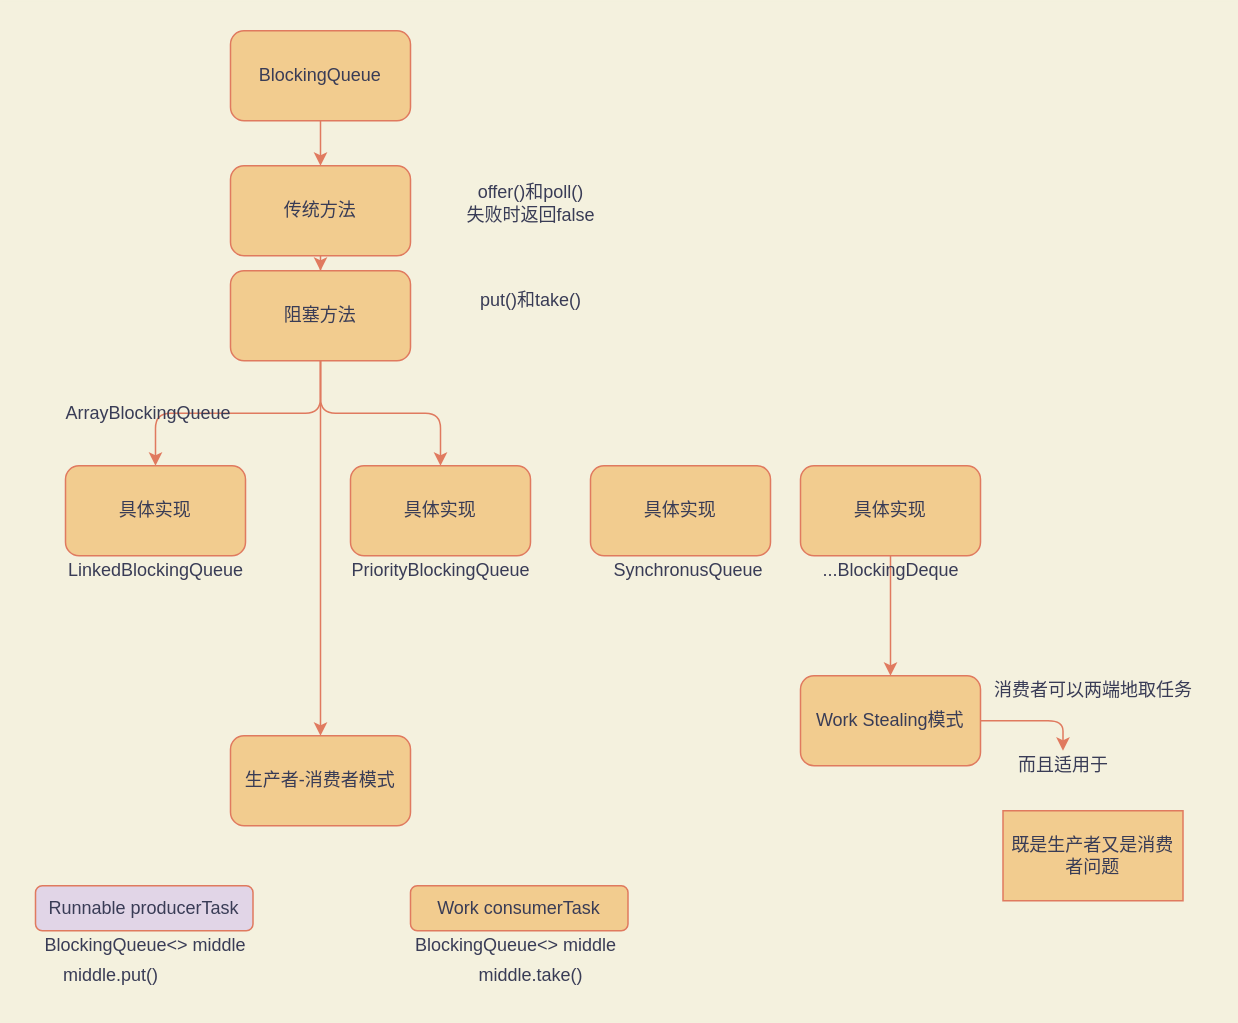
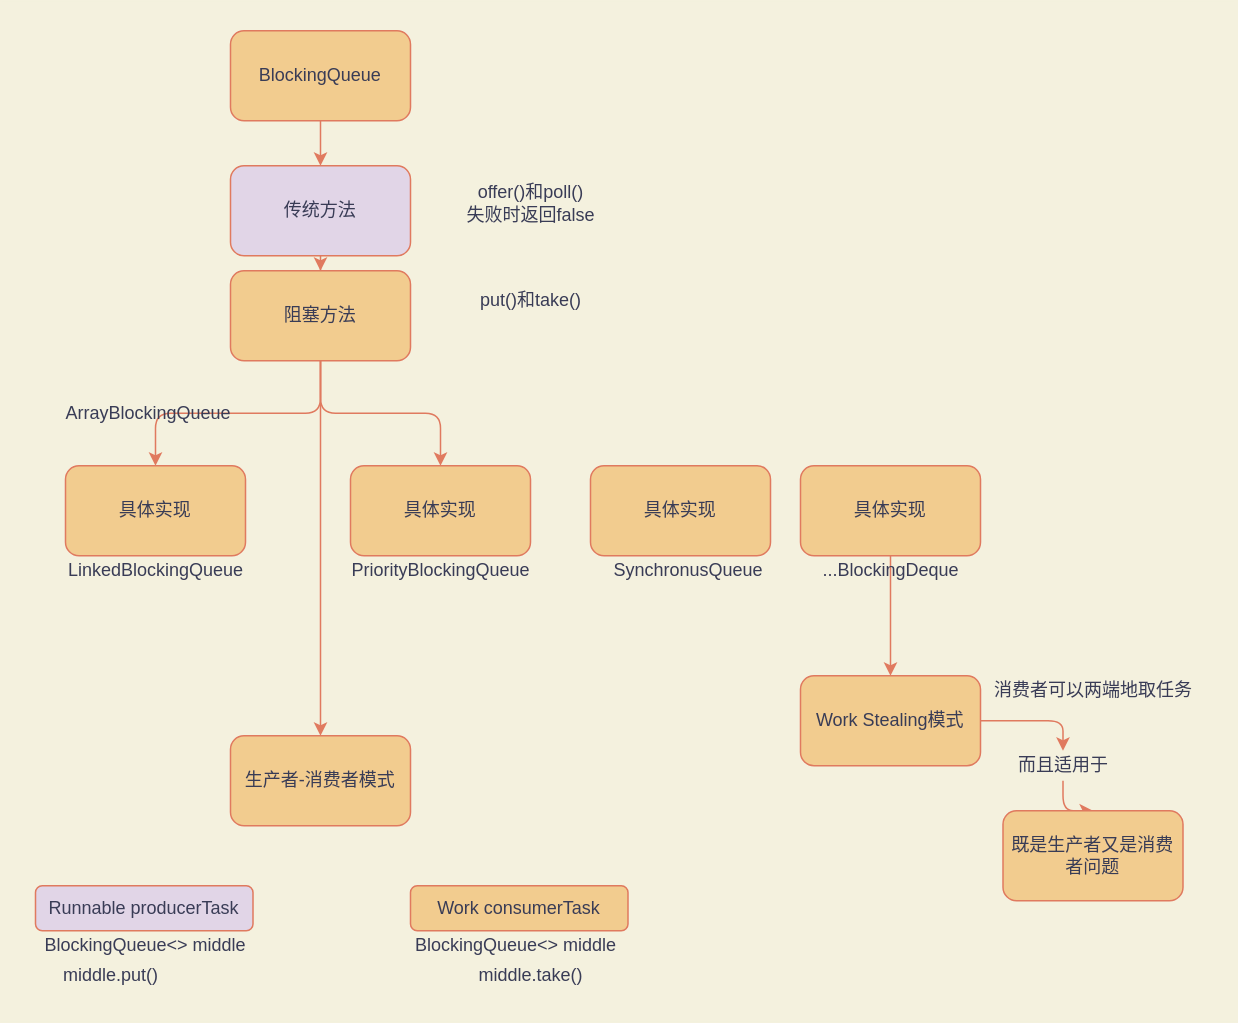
  <mxCell id="0" />
  <mxCell id="1" parent="0" />
  <mxCell id="2" value="" style="edgeStyle=orthogonalEdgeStyle;curved=0;rounded=1;sketch=0;orthogonalLoop=1;jettySize=auto;html=1;strokeColor=#E07A5F;fillColor=#F2CC8F;fontColor=#393C56;" edge="1" parent="1" source="3" target="5"><mxGeometry relative="1" as="geometry" /></mxCell>
  <mxCell id="3" value="BlockingQueue" style="rounded=1;whiteSpace=wrap;html=1;fillColor=#F2CC8F;strokeColor=#E07A5F;fontColor=#393C56;" parent="1" vertex="1"><mxGeometry x="153" y="20" width="120" height="60" as="geometry" /></mxCell>
  <mxCell id="4" value="" style="edgeStyle=orthogonalEdgeStyle;curved=0;rounded=1;sketch=0;orthogonalLoop=1;jettySize=auto;html=1;strokeColor=#E07A5F;fillColor=#F2CC8F;fontColor=#393C56;" edge="1" parent="1" source="5" target="9"><mxGeometry relative="1" as="geometry" /></mxCell>
- <mxCell id="5" value="传统方法" style="rounded=1;whiteSpace=wrap;html=1;fillColor=#F2CC8F;strokeColor=#E07A5F;fontColor=#393C56;" vertex="1" parent="1"><mxGeometry x="153" y="110" width="120" height="60" as="geometry" /></mxCell>
+ <mxCell id="5" value="传统方法" style="rounded=1;whiteSpace=wrap;html=1;fillColor=#e1d5e7;strokeColor=#E07A5F;fontColor=#393C56;" vertex="1" parent="1"><mxGeometry x="153" y="110" width="120" height="60" as="geometry" /></mxCell>
  <mxCell id="6" value="" style="edgeStyle=orthogonalEdgeStyle;curved=0;rounded=1;sketch=0;orthogonalLoop=1;jettySize=auto;html=1;strokeColor=#E07A5F;fillColor=#F2CC8F;fontColor=#393C56;" edge="1" parent="1" source="9" target="12"><mxGeometry relative="1" as="geometry" /></mxCell>
  <mxCell id="7" style="edgeStyle=orthogonalEdgeStyle;curved=0;rounded=1;sketch=0;orthogonalLoop=1;jettySize=auto;html=1;strokeColor=#E07A5F;fillColor=#F2CC8F;fontColor=#393C56;" edge="1" parent="1" source="9" target="13"><mxGeometry relative="1" as="geometry" /></mxCell>
  <mxCell id="8" style="edgeStyle=orthogonalEdgeStyle;curved=0;rounded=1;sketch=0;orthogonalLoop=1;jettySize=auto;html=1;strokeColor=#E07A5F;fillColor=#F2CC8F;fontColor=#393C56;entryX=0.5;entryY=0;entryDx=0;entryDy=0;" edge="1" parent="1" source="9" target="25"><mxGeometry relative="1" as="geometry"><mxPoint x="213" y="490" as="targetPoint" /></mxGeometry></mxCell>
  <mxCell id="9" value="阻塞方法" style="rounded=1;whiteSpace=wrap;html=1;fillColor=#F2CC8F;strokeColor=#E07A5F;fontColor=#393C56;" vertex="1" parent="1"><mxGeometry x="153" y="180" width="120" height="60" as="geometry" /></mxCell>
  <mxCell id="10" value="offer()和poll()&lt;br&gt;失败时返回false" style="text;html=1;align=center;verticalAlign=middle;resizable=0;points=[];autosize=1;fontColor=#393C56;" vertex="1" parent="1"><mxGeometry x="303" y="120" width="100" height="30" as="geometry" /></mxCell>
  <mxCell id="11" value="put()和take()" style="text;html=1;align=center;verticalAlign=middle;resizable=0;points=[];autosize=1;fontColor=#393C56;" vertex="1" parent="1"><mxGeometry x="313" y="190" width="80" height="20" as="geometry" /></mxCell>
  <mxCell id="12" value="具体实现" style="rounded=1;whiteSpace=wrap;html=1;fillColor=#F2CC8F;strokeColor=#E07A5F;fontColor=#393C56;" vertex="1" parent="1"><mxGeometry x="43" y="310" width="120" height="60" as="geometry" /></mxCell>
  <mxCell id="13" value="具体实现" style="rounded=1;whiteSpace=wrap;html=1;fillColor=#F2CC8F;strokeColor=#E07A5F;fontColor=#393C56;" vertex="1" parent="1"><mxGeometry x="233" y="310" width="120" height="60" as="geometry" /></mxCell>
  <mxCell id="14" value="LinkedBlockingQueue" style="text;html=1;align=center;verticalAlign=middle;resizable=0;points=[];autosize=1;fontColor=#393C56;" vertex="1" parent="1"><mxGeometry x="38" y="370" width="130" height="20" as="geometry" /></mxCell>
  <mxCell id="15" value="ArrayBlockingQueue" style="text;html=1;align=center;verticalAlign=middle;resizable=0;points=[];autosize=1;fontColor=#393C56;" vertex="1" parent="1"><mxGeometry x="33" y="265" width="130" height="20" as="geometry" /></mxCell>
  <mxCell id="16" value="PriorityBlockingQueue" style="text;html=1;align=center;verticalAlign=middle;resizable=0;points=[];autosize=1;fontColor=#393C56;" vertex="1" parent="1"><mxGeometry x="228" y="370" width="130" height="20" as="geometry" /></mxCell>
  <mxCell id="17" value="具体实现" style="rounded=1;whiteSpace=wrap;html=1;fillColor=#F2CC8F;strokeColor=#E07A5F;fontColor=#393C56;" vertex="1" parent="1"><mxGeometry x="393" y="310" width="120" height="60" as="geometry" /></mxCell>
  <mxCell id="18" value="SynchronusQueue" style="text;html=1;align=center;verticalAlign=middle;resizable=0;points=[];autosize=1;fontColor=#393C56;" vertex="1" parent="1"><mxGeometry x="403" y="370" width="110" height="20" as="geometry" /></mxCell>
  <mxCell id="19" value="" style="edgeStyle=orthogonalEdgeStyle;curved=0;rounded=1;sketch=0;orthogonalLoop=1;jettySize=auto;html=1;strokeColor=#E07A5F;fillColor=#F2CC8F;fontColor=#393C56;" edge="1" parent="1" source="20" target="23"><mxGeometry relative="1" as="geometry" /></mxCell>
  <mxCell id="20" value="具体实现" style="rounded=1;whiteSpace=wrap;html=1;fillColor=#F2CC8F;strokeColor=#E07A5F;fontColor=#393C56;" vertex="1" parent="1"><mxGeometry x="533" y="310" width="120" height="60" as="geometry" /></mxCell>
  <mxCell id="21" value="...BlockingDeque" style="text;html=1;align=center;verticalAlign=middle;resizable=0;points=[];autosize=1;fontColor=#393C56;" vertex="1" parent="1"><mxGeometry x="538" y="370" width="110" height="20" as="geometry" /></mxCell>
+ <mxCell id="22" style="edgeStyle=orthogonalEdgeStyle;curved=0;rounded=1;sketch=0;orthogonalLoop=1;jettySize=auto;html=1;strokeColor=#E07A5F;fillColor=#F2CC8F;fontColor=#393C56;entryX=0.5;entryY=0;entryDx=0;entryDy=0;" edge="1" parent="1" source="33" target="32"><mxGeometry relative="1" as="geometry"><mxPoint x="713" y="530" as="targetPoint" /></mxGeometry></mxCell>
  <mxCell id="23" value="Work Stealing模式" style="rounded=1;whiteSpace=wrap;html=1;fillColor=#F2CC8F;strokeColor=#E07A5F;fontColor=#393C56;" vertex="1" parent="1"><mxGeometry x="533" y="450" width="120" height="60" as="geometry" /></mxCell>
  <mxCell id="24" value="消费者可以两端地取任务" style="text;html=1;align=center;verticalAlign=middle;resizable=0;points=[];autosize=1;fontColor=#393C56;" vertex="1" parent="1"><mxGeometry x="653" y="450" width="150" height="20" as="geometry" /></mxCell>
  <mxCell id="25" value="生产者-消费者模式" style="rounded=1;whiteSpace=wrap;html=1;sketch=0;strokeColor=#E07A5F;fillColor=#F2CC8F;fontColor=#393C56;" vertex="1" parent="1"><mxGeometry x="153" y="490" width="120" height="60" as="geometry" /></mxCell>
  <mxCell id="26" value="Runnable producerTask" style="rounded=1;whiteSpace=wrap;html=1;sketch=0;strokeColor=#E07A5F;fillColor=#e1d5e7;fontColor=#393C56;" vertex="1" parent="1"><mxGeometry x="23" y="590" width="145" height="30" as="geometry" /></mxCell>
  <mxCell id="27" value="Work consumerTask" style="rounded=1;whiteSpace=wrap;html=1;sketch=0;strokeColor=#E07A5F;fillColor=#F2CC8F;fontColor=#393C56;" vertex="1" parent="1"><mxGeometry x="273" y="590" width="145" height="30" as="geometry" /></mxCell>
  <mxCell id="28" value="BlockingQueue&amp;lt;&amp;gt; middle" style="text;html=1;align=center;verticalAlign=middle;resizable=0;points=[];autosize=1;fontColor=#393C56;" vertex="1" parent="1"><mxGeometry x="268" y="620" width="150" height="20" as="geometry" /></mxCell>
  <mxCell id="29" value="BlockingQueue&amp;lt;&amp;gt; middle" style="text;html=1;align=center;verticalAlign=middle;resizable=0;points=[];autosize=1;fontColor=#393C56;" vertex="1" parent="1"><mxGeometry x="20.5" y="620" width="150" height="20" as="geometry" /></mxCell>
  <mxCell id="30" value="middle.put()" style="text;html=1;align=center;verticalAlign=middle;resizable=0;points=[];autosize=1;fontColor=#393C56;" vertex="1" parent="1"><mxGeometry x="33" y="640" width="80" height="20" as="geometry" /></mxCell>
  <mxCell id="31" value="middle.take()" style="text;html=1;align=center;verticalAlign=middle;resizable=0;points=[];autosize=1;fontColor=#393C56;" vertex="1" parent="1"><mxGeometry x="313" y="640" width="80" height="20" as="geometry" /></mxCell>
- <mxCell id="32" value="既是生产者又是消费者问题" style="whiteSpace=wrap;html=1;sketch=0;strokeColor=#E07A5F;fillColor=#F2CC8F;fontColor=#393C56;rounded=0;" vertex="1" parent="1"><mxGeometry x="668" y="540" width="120" height="60" as="geometry" /></mxCell>
+ <mxCell id="32" value="既是生产者又是消费者问题" style="rounded=1;whiteSpace=wrap;html=1;sketch=0;strokeColor=#E07A5F;fillColor=#F2CC8F;fontColor=#393C56;" vertex="1" parent="1"><mxGeometry x="668" y="540" width="120" height="60" as="geometry" /></mxCell>
  <mxCell id="33" value="而且适用于" style="text;html=1;align=center;verticalAlign=middle;resizable=0;points=[];autosize=1;fontColor=#393C56;" vertex="1" parent="1"><mxGeometry x="668" y="500" width="80" height="20" as="geometry" /></mxCell>
  <mxCell id="34" style="edgeStyle=orthogonalEdgeStyle;curved=0;rounded=1;sketch=0;orthogonalLoop=1;jettySize=auto;html=1;strokeColor=#E07A5F;fillColor=#F2CC8F;fontColor=#393C56;entryX=0.5;entryY=0;entryDx=0;entryDy=0;" edge="1" parent="1" source="23" target="33"><mxGeometry relative="1" as="geometry"><mxPoint x="728" y="540" as="targetPoint" /><mxPoint x="653" y="480" as="sourcePoint" /></mxGeometry></mxCell>
